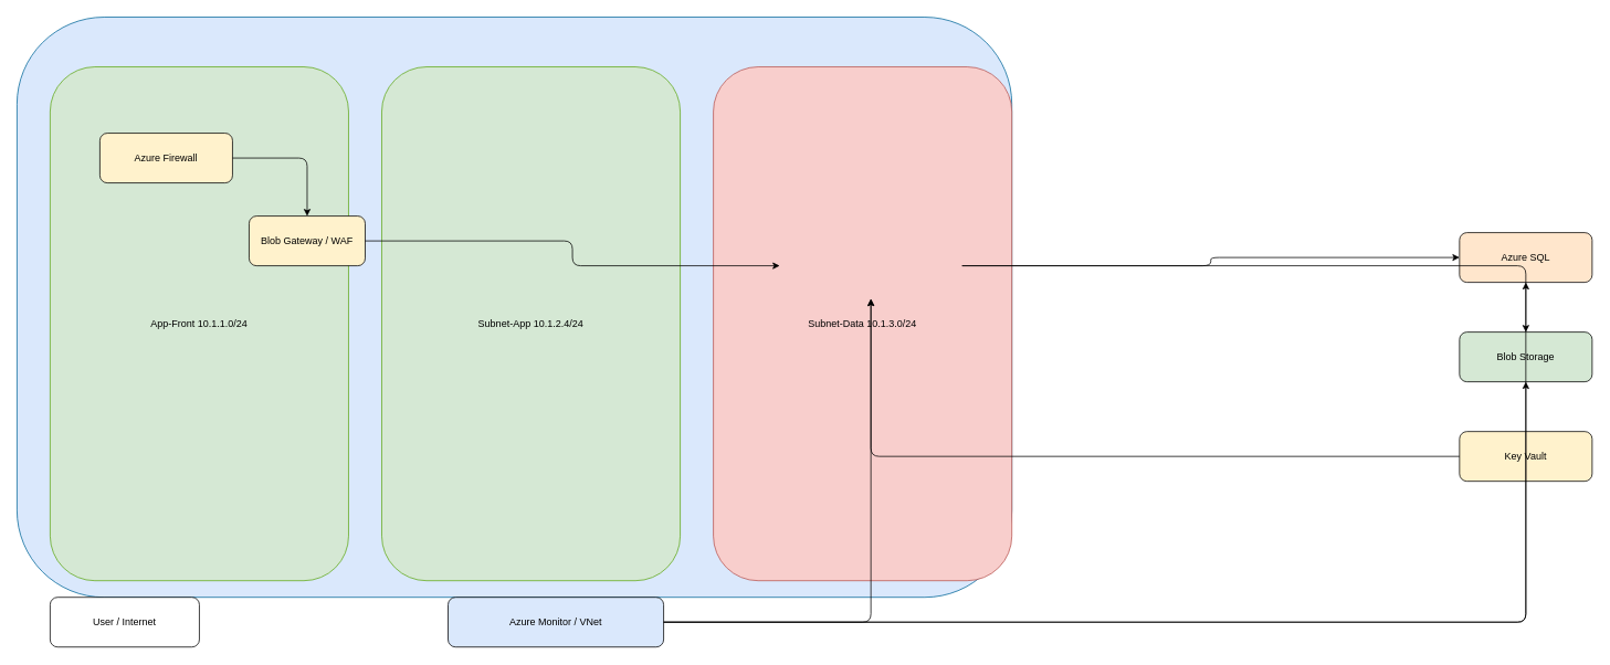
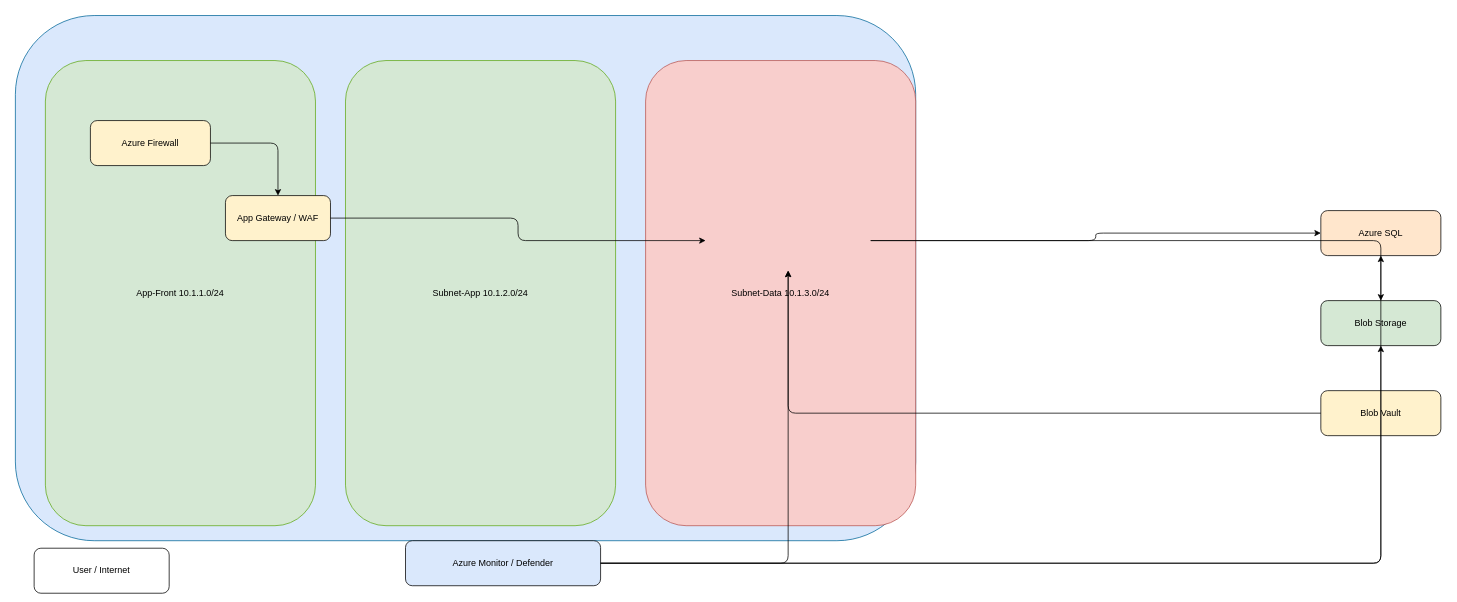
  <mxCell id="0" />
  <mxCell id="1" parent="0" />
  <mxCell id="2" value="VNet 10.1.0.0/16" style="rounded=1;whiteSpace=wrap;html=1;strokeColor=#006699;fillColor=#dae8fc;" vertex="1" parent="1"><mxGeometry x="20" y="20" width="1200" height="700" as="geometry" /></mxCell>
  <mxCell id="3" value="App-Front 10.1.1.0/24" style="rounded=1;whiteSpace=wrap;html=1;strokeColor=#60a917;fillColor=#d5e8d4;" vertex="1" parent="2"><mxGeometry x="40" y="60" width="360" height="620" as="geometry" /></mxCell>
- <mxCell id="4" value="Subnet-App 10.1.2.4/24" style="rounded=1;whiteSpace=wrap;html=1;strokeColor=#60a917;fillColor=#d5e8d4;" vertex="1" parent="2"><mxGeometry x="440" y="60" width="360" height="620" as="geometry" /></mxCell>
+ <mxCell id="4" value="Subnet-App 10.1.2.0/24" style="rounded=1;whiteSpace=wrap;html=1;strokeColor=#60a917;fillColor=#d5e8d4;" vertex="1" parent="2"><mxGeometry x="440" y="60" width="360" height="620" as="geometry" /></mxCell>
  <mxCell id="5" value="Subnet-Data 10.1.3.0/24" style="rounded=1;whiteSpace=wrap;html=1;strokeColor=#b85450;fillColor=#f8cecc;" vertex="1" parent="2"><mxGeometry x="840" y="60" width="360" height="620" as="geometry" /></mxCell>
  <mxCell id="6" value="Azure Firewall" style="rounded=1;whiteSpace=wrap;html=1;fillColor=#fff2cc;" vertex="1" parent="3"><mxGeometry x="60" y="80" width="160" height="60" as="geometry" /></mxCell>
- <mxCell id="7" value="Blob Gateway / WAF" style="rounded=1;whiteSpace=wrap;html=1;fillColor=#fff2cc;" vertex="1" parent="3"><mxGeometry x="240" y="180" width="140" height="60" as="geometry" /></mxCell>
+ <mxCell id="7" value="App Gateway / WAF" style="rounded=1;whiteSpace=wrap;html=1;fillColor=#fff2cc;" vertex="1" parent="3"><mxGeometry x="240" y="180" width="140" height="60" as="geometry" /></mxCell>
  <mxCell id="8" value="AKS / VM Scale Set" style="rounded=1;whiteSpace=wrap;html=1;fillColor=#e1d5e7;" vertex="1" parent="4"><mxGeometry x="480" y="200" width="220" height="80" as="geometry" /></mxCell>
  <mxCell id="9" value="Azure SQL" style="rounded=1;whiteSpace=wrap;html=1;fillColor=#ffe6cc;" vertex="1" parent="5"><mxGeometry x="900" y="200" width="160" height="60" as="geometry" /></mxCell>
  <mxCell id="10" value="Blob Storage" style="rounded=1;whiteSpace=wrap;html=1;fillColor=#d5e8d4;" vertex="1" parent="5"><mxGeometry x="900" y="320" width="160" height="60" as="geometry" /></mxCell>
- <mxCell id="11" value="Key Vault" style="rounded=1;whiteSpace=wrap;html=1;fillColor=#fff2cc;" vertex="1" parent="5"><mxGeometry x="900" y="440" width="160" height="60" as="geometry" /></mxCell>
- <mxCell id="12" value="Azure Monitor / VNet" style="rounded=1;whiteSpace=wrap;html=1;fillColor=#dae8fc;" vertex="1" parent="1"><mxGeometry x="540" y="720" width="260" height="60" as="geometry" /></mxCell>
- <mxCell id="13" value="User / Internet" style="rounded=1;whiteSpace=wrap;html=1;fillColor=#ffffff;" vertex="1" parent="1"><mxGeometry x="60" y="720" width="180" height="60" as="geometry" /></mxCell>
+ <mxCell id="11" value="Blob Vault" style="rounded=1;whiteSpace=wrap;html=1;fillColor=#fff2cc;" vertex="1" parent="5"><mxGeometry x="900" y="440" width="160" height="60" as="geometry" /></mxCell>
+ <mxCell id="12" value="Azure Monitor / Defender" style="rounded=1;whiteSpace=wrap;html=1;fillColor=#dae8fc;" vertex="1" parent="1"><mxGeometry x="540" y="720" width="260" height="60" as="geometry" /></mxCell>
+ <mxCell id="13" value="User / Internet" style="rounded=1;whiteSpace=wrap;html=1;fillColor=#ffffff;" vertex="1" parent="1"><mxGeometry x="45" y="730" width="180" height="60" as="geometry" /></mxCell>
  <mxCell id="14" style="edgeStyle=orthogonalEdgeStyle;rounded=1;" edge="1" parent="2" source="6" target="7"><mxGeometry relative="1" as="geometry" /></mxCell>
  <mxCell id="15" style="edgeStyle=orthogonalEdgeStyle;rounded=1;" edge="1" parent="2" source="7" target="8"><mxGeometry relative="1" as="geometry" /></mxCell>
  <mxCell id="16" style="edgeStyle=orthogonalEdgeStyle;rounded=1;" edge="1" parent="2" source="8" target="9"><mxGeometry relative="1" as="geometry" /></mxCell>
  <mxCell id="17" style="edgeStyle=orthogonalEdgeStyle;rounded=1;" edge="1" parent="2" source="8" target="10"><mxGeometry relative="1" as="geometry" /></mxCell>
  <mxCell id="18" style="edgeStyle=orthogonalEdgeStyle;rounded=1;" edge="1" parent="2" source="11" target="8"><mxGeometry relative="1" as="geometry" /></mxCell>
  <mxCell id="19" style="edgeStyle=orthogonalEdgeStyle;rounded=1;" edge="1" parent="1" source="12" target="8"><mxGeometry relative="1" as="geometry" /></mxCell>
  <mxCell id="20" style="edgeStyle=orthogonalEdgeStyle;rounded=1;" edge="1" parent="1" source="12" target="9"><mxGeometry relative="1" as="geometry" /></mxCell>
  <mxCell id="21" style="edgeStyle=orthogonalEdgeStyle;rounded=1;" edge="1" parent="1" source="12" target="10"><mxGeometry relative="1" as="geometry" /></mxCell>
